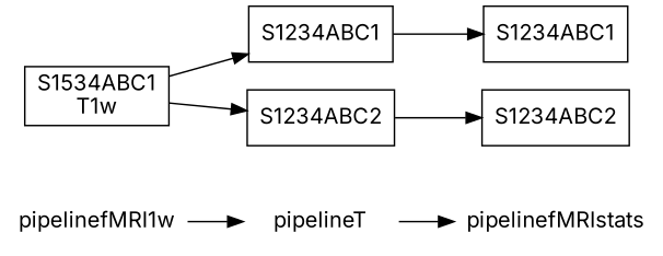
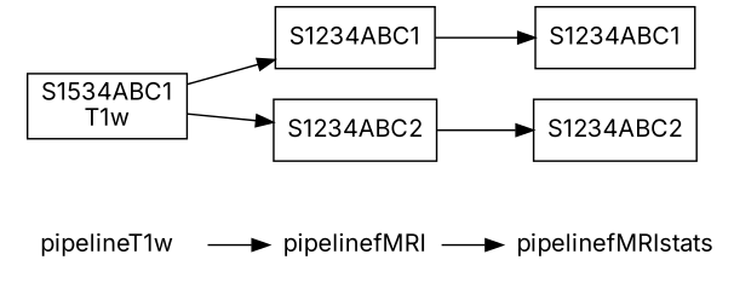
  digraph {
    fontname=Inter
    rankdir=LR
    node [fontname=Inter shape=box]
    edge [fontname=Inter]
-   pipelineT1w [shape=plaintext label=pipelinefMRI1w]
+   pipelineT1w [shape=plaintext]
    n2 [label="S1534ABC1\nT1w"]
-   pipelinefMRI [shape=plaintext label=pipelineT]
+   pipelinefMRI [shape=plaintext]
    n4 [label=S1234ABC1]
    n5 [label=S1234ABC2]
    pipelinefMRIstats [shape=plaintext]
    n7 [label=S1234ABC1]
    n8 [label=S1234ABC2]
    subgraph sub_1 {
      rank=same
      pipelineT1w
      n2
    }
    subgraph sub_2 {
      rank=same
      pipelinefMRI
      n4
    }
    subgraph sub_3 {
      rank=same
      pipelinefMRI
      n5
    }
    subgraph sub_4 {
      rank=same
      pipelinefMRIstats
      n7
    }
    subgraph sub_5 {
      rank=same
      pipelinefMRIstats
      n8
    }
    pipelineT1w -> pipelinefMRI
    n2 -> n4
    n2 -> n5
    pipelinefMRI -> pipelinefMRIstats
    n4 -> n7
    n5 -> n8
  }
